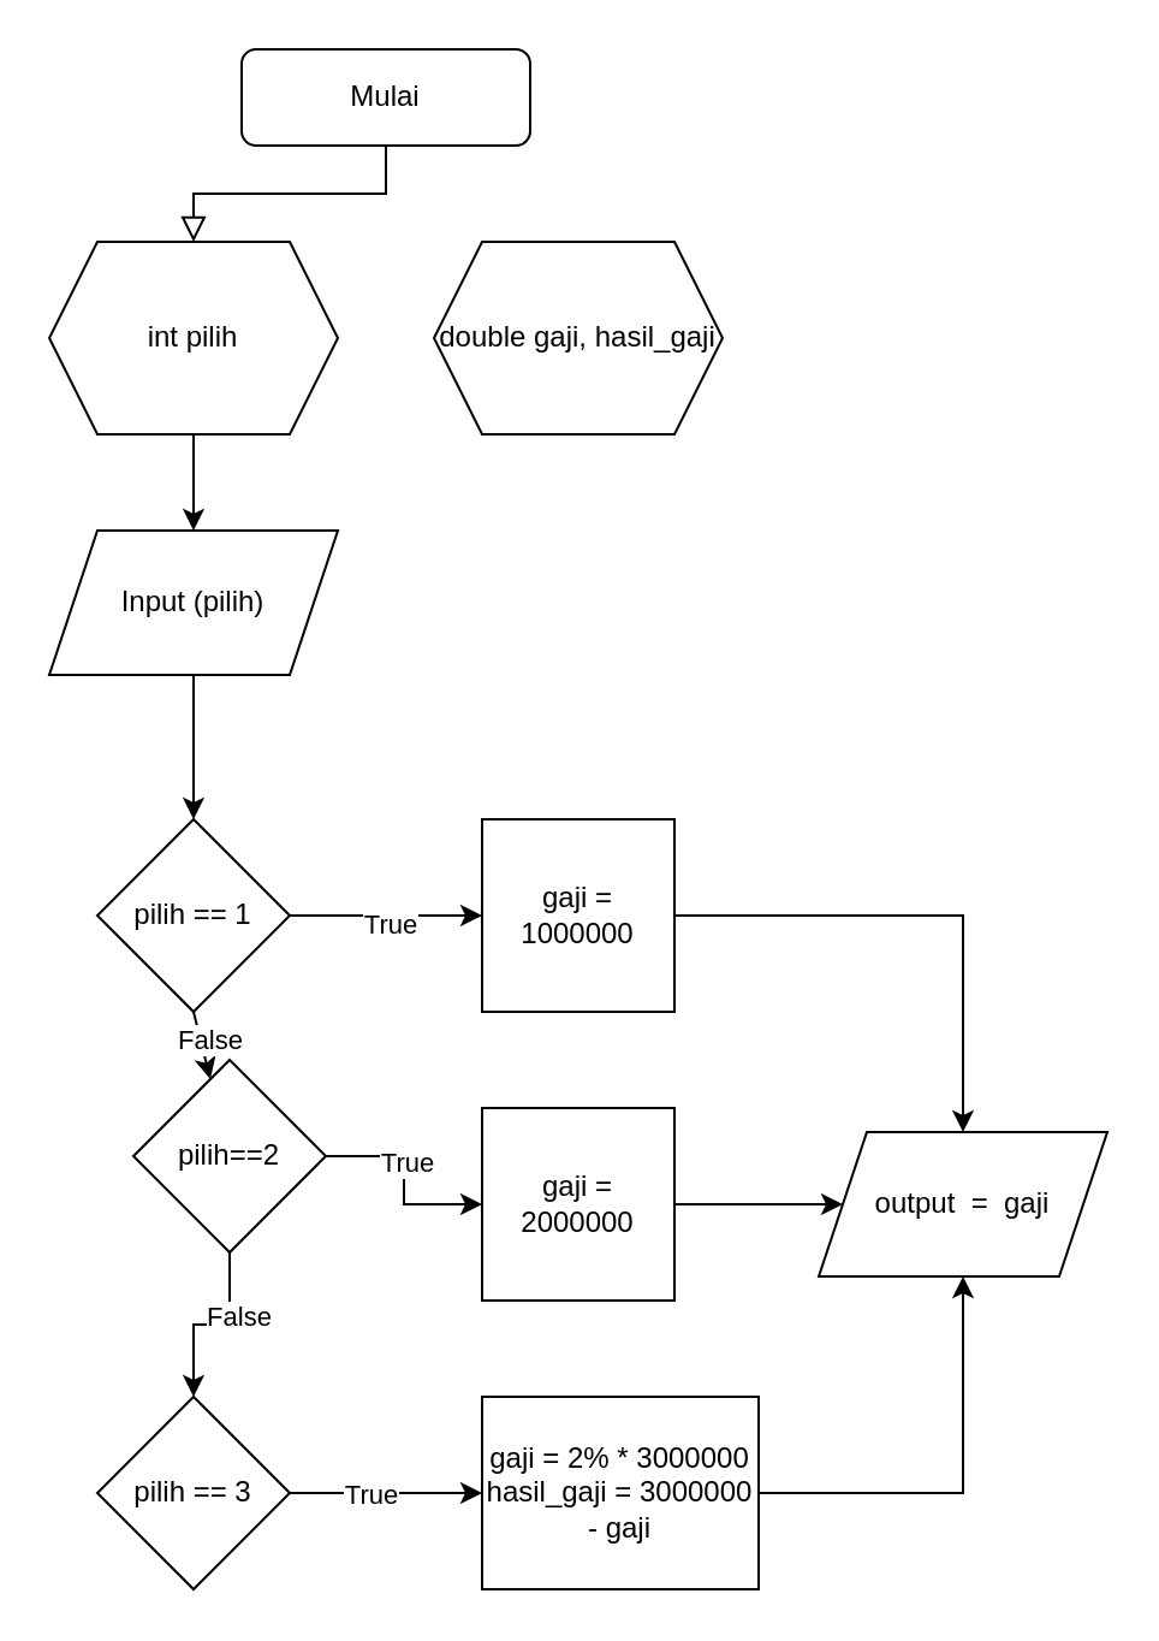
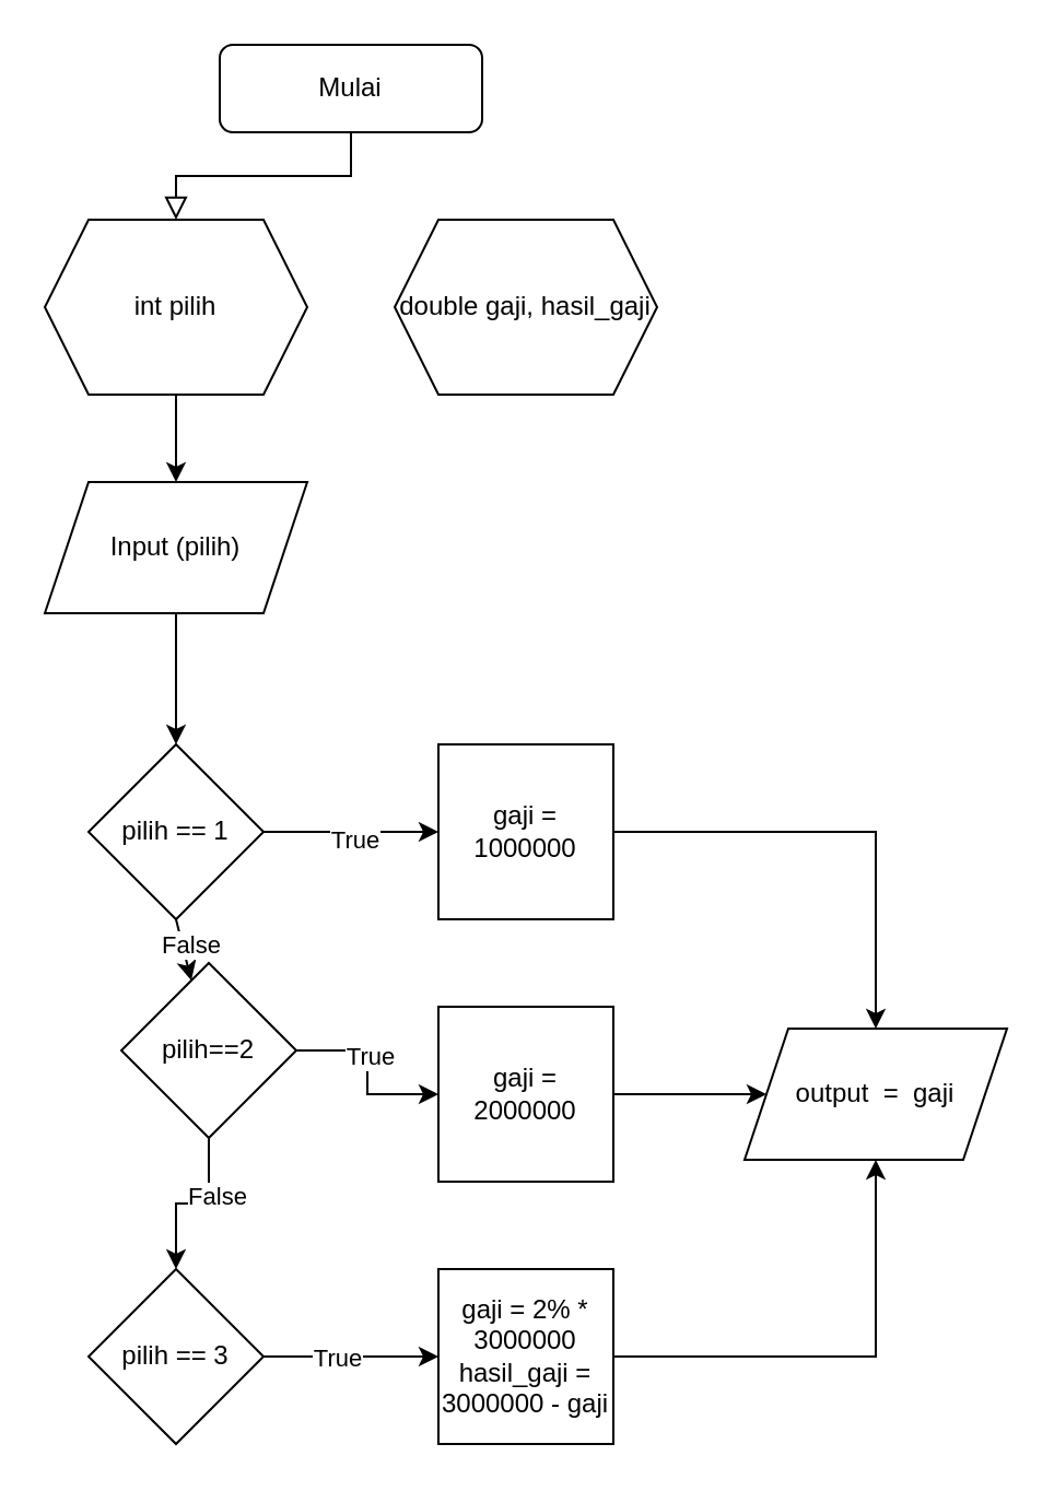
  <mxCell id="0" />
  <mxCell id="1" parent="0" />
  <mxCell id="2" value="Mulai" style="rounded=1;whiteSpace=wrap;html=1;fontSize=12;glass=0;strokeWidth=1;shadow=0;" parent="1" vertex="1"><mxGeometry x="100" y="20" width="120" height="40" as="geometry" /></mxCell>
  <mxCell id="3" value="" style="rounded=0;html=1;jettySize=auto;orthogonalLoop=1;fontSize=11;endArrow=block;endFill=0;endSize=8;strokeWidth=1;shadow=0;labelBackgroundColor=none;edgeStyle=orthogonalEdgeStyle;" edge="1" parent="1" source="2" target="5"><mxGeometry relative="1" as="geometry"><mxPoint x="160" y="60" as="sourcePoint" /><mxPoint x="160" y="200" as="targetPoint" /></mxGeometry></mxCell>
  <mxCell id="4" style="edgeStyle=orthogonalEdgeStyle;rounded=0;orthogonalLoop=1;jettySize=auto;html=1;exitX=0.5;exitY=1;exitDx=0;exitDy=0;entryX=0.5;entryY=0;entryDx=0;entryDy=0;" edge="1" parent="1" source="5" target="8"><mxGeometry relative="1" as="geometry" /></mxCell>
  <mxCell id="5" value="int pilih" style="shape=hexagon;perimeter=hexagonPerimeter2;whiteSpace=wrap;html=1;fixedSize=1;" vertex="1" parent="1"><mxGeometry x="20" y="100" width="120" height="80" as="geometry" /></mxCell>
  <mxCell id="6" value="double gaji, hasil_gaji" style="shape=hexagon;perimeter=hexagonPerimeter2;whiteSpace=wrap;html=1;fixedSize=1;" vertex="1" parent="1"><mxGeometry x="180" y="100" width="120" height="80" as="geometry" /></mxCell>
  <mxCell id="7" style="edgeStyle=orthogonalEdgeStyle;rounded=0;orthogonalLoop=1;jettySize=auto;html=1;exitX=0.5;exitY=1;exitDx=0;exitDy=0;entryX=0.5;entryY=0;entryDx=0;entryDy=0;" edge="1" parent="1" source="8" target="13"><mxGeometry relative="1" as="geometry" /></mxCell>
  <mxCell id="8" value="Input (pilih)" style="shape=parallelogram;perimeter=parallelogramPerimeter;whiteSpace=wrap;html=1;fixedSize=1;" vertex="1" parent="1"><mxGeometry x="20" y="220" width="120" height="60" as="geometry" /></mxCell>
  <mxCell id="9" style="edgeStyle=orthogonalEdgeStyle;rounded=0;orthogonalLoop=1;jettySize=auto;html=1;exitX=1;exitY=0.5;exitDx=0;exitDy=0;entryX=0;entryY=0.5;entryDx=0;entryDy=0;" edge="1" parent="1" source="13" target="15"><mxGeometry relative="1" as="geometry" /></mxCell>
  <mxCell id="10" value="True" style="edgeLabel;html=1;align=center;verticalAlign=middle;resizable=0;points=[];" vertex="1" connectable="0" parent="9"><mxGeometry x="0.025" y="-3" relative="1" as="geometry"><mxPoint as="offset" /></mxGeometry></mxCell>
  <mxCell id="11" style="edgeStyle=none;rounded=0;orthogonalLoop=1;jettySize=auto;html=1;exitX=0.5;exitY=1;exitDx=0;exitDy=0;" edge="1" parent="1" source="13" target="20"><mxGeometry relative="1" as="geometry" /></mxCell>
  <mxCell id="12" value="False" style="edgeLabel;html=1;align=center;verticalAlign=middle;resizable=0;points=[];" vertex="1" connectable="0" parent="11"><mxGeometry x="-0.08" y="3" relative="1" as="geometry"><mxPoint as="offset" /></mxGeometry></mxCell>
  <mxCell id="13" value="pilih == 1" style="rhombus;whiteSpace=wrap;html=1;" vertex="1" parent="1"><mxGeometry x="40" y="340" width="80" height="80" as="geometry" /></mxCell>
  <mxCell id="14" style="edgeStyle=orthogonalEdgeStyle;rounded=0;orthogonalLoop=1;jettySize=auto;html=1;exitX=1;exitY=0.5;exitDx=0;exitDy=0;" edge="1" parent="1" source="15" target="28"><mxGeometry relative="1" as="geometry" /></mxCell>
  <mxCell id="15" value="gaji = 1000000" style="whiteSpace=wrap;html=1;aspect=fixed;" vertex="1" parent="1"><mxGeometry x="200" y="340" width="80" height="80" as="geometry" /></mxCell>
  <mxCell id="16" style="edgeStyle=orthogonalEdgeStyle;rounded=0;orthogonalLoop=1;jettySize=auto;html=1;exitX=0.5;exitY=1;exitDx=0;exitDy=0;entryX=0.5;entryY=0;entryDx=0;entryDy=0;" edge="1" parent="1" source="20" target="25"><mxGeometry relative="1" as="geometry" /></mxCell>
  <mxCell id="17" value="False" style="edgeLabel;html=1;align=center;verticalAlign=middle;resizable=0;points=[];" vertex="1" connectable="0" parent="16"><mxGeometry x="-0.3" y="3" relative="1" as="geometry"><mxPoint as="offset" /></mxGeometry></mxCell>
  <mxCell id="18" style="edgeStyle=orthogonalEdgeStyle;rounded=0;orthogonalLoop=1;jettySize=auto;html=1;exitX=1;exitY=0.5;exitDx=0;exitDy=0;entryX=0;entryY=0.5;entryDx=0;entryDy=0;" edge="1" parent="1" source="20" target="22"><mxGeometry relative="1" as="geometry" /></mxCell>
  <mxCell id="19" value="True" style="edgeLabel;html=1;align=center;verticalAlign=middle;resizable=0;points=[];" vertex="1" connectable="0" parent="18"><mxGeometry x="-0.175" y="1" relative="1" as="geometry"><mxPoint as="offset" /></mxGeometry></mxCell>
  <mxCell id="20" value="pilih==2" style="rhombus;whiteSpace=wrap;html=1;" vertex="1" parent="1"><mxGeometry x="55" y="440" width="80" height="80" as="geometry" /></mxCell>
  <mxCell id="21" style="edgeStyle=orthogonalEdgeStyle;rounded=0;orthogonalLoop=1;jettySize=auto;html=1;exitX=1;exitY=0.5;exitDx=0;exitDy=0;" edge="1" parent="1" source="22" target="28"><mxGeometry relative="1" as="geometry" /></mxCell>
  <mxCell id="22" value="gaji = 2000000" style="whiteSpace=wrap;html=1;aspect=fixed;" vertex="1" parent="1"><mxGeometry x="200" y="460" width="80" height="80" as="geometry" /></mxCell>
  <mxCell id="23" style="edgeStyle=orthogonalEdgeStyle;rounded=0;orthogonalLoop=1;jettySize=auto;html=1;exitX=1;exitY=0.5;exitDx=0;exitDy=0;entryX=0;entryY=0.5;entryDx=0;entryDy=0;" edge="1" parent="1" source="25" target="27"><mxGeometry relative="1" as="geometry" /></mxCell>
  <mxCell id="24" value="True" style="edgeLabel;html=1;align=center;verticalAlign=middle;resizable=0;points=[];" vertex="1" connectable="0" parent="23"><mxGeometry x="-0.175" relative="1" as="geometry"><mxPoint as="offset" /></mxGeometry></mxCell>
  <mxCell id="25" value="pilih == 3" style="rhombus;whiteSpace=wrap;html=1;" vertex="1" parent="1"><mxGeometry x="40" y="580" width="80" height="80" as="geometry" /></mxCell>
  <mxCell id="26" style="edgeStyle=orthogonalEdgeStyle;rounded=0;orthogonalLoop=1;jettySize=auto;html=1;exitX=1;exitY=0.5;exitDx=0;exitDy=0;entryX=0.5;entryY=1;entryDx=0;entryDy=0;" edge="1" parent="1" source="27" target="28"><mxGeometry relative="1" as="geometry" /></mxCell>
- <mxCell id="27" value="gaji = 2% * 3000000&lt;br&gt;hasil_gaji = 3000000 - gaji" style="whiteSpace=wrap;html=1;aspect=fixed;" vertex="1" parent="1"><mxGeometry x="200" y="580" width="115" height="80" as="geometry" /></mxCell>
+ <mxCell id="27" value="gaji = 2% * 3000000&lt;br&gt;hasil_gaji = 3000000 - gaji" style="whiteSpace=wrap;html=1;aspect=fixed;" vertex="1" parent="1"><mxGeometry x="200" y="580" width="80" height="80" as="geometry" /></mxCell>
  <mxCell id="28" value="output&amp;nbsp; =&amp;nbsp; gaji" style="shape=parallelogram;perimeter=parallelogramPerimeter;whiteSpace=wrap;html=1;fixedSize=1;" vertex="1" parent="1"><mxGeometry x="340" y="470" width="120" height="60" as="geometry" /></mxCell>
